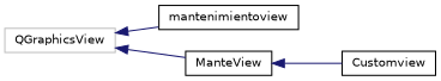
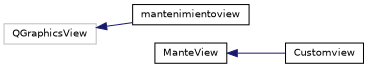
  digraph {
    rankdir=LR
    node [color=black fillcolor=white fontname=Helvetica fontsize=10 shape=record style=filled]
    edge [color=midnightblue dir=back fontname=Helvetica fontsize=10 labelfontname=Helvetica labelfontsize=10 style=solid]
    n1 [color=grey75 height=0.2 label=QGraphicsView width=0.4]
    n2 [height=0.2 label=mantenimientoview width=0.4]
    n3 [height=0.2 label=ManteView width=0.4]
    n4 [height=0.2 label=Customview width=0.4]
    n1 -> n2
-   n1 -> n3
    n3 -> n4
  }
